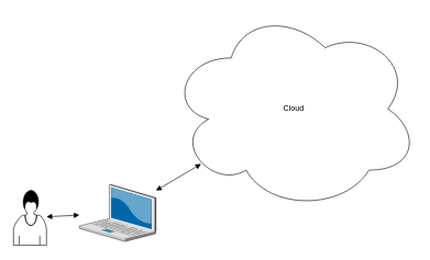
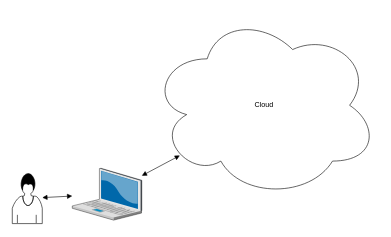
  <mxCell id="0" />
  <mxCell id="1" parent="0" />
  <mxCell id="2" value="" style="shape=mxgraph.bpmn.user_task;html=1;outlineConnect=0;" parent="1" vertex="1"><mxGeometry x="20" y="288.25" width="50" height="84" as="geometry" /></mxCell>
  <mxCell id="3" value="" style="endArrow=block;startArrow=block;endFill=1;startFill=1;html=1;" parent="1" source="2" target="5" edge="1"><mxGeometry width="160" relative="1" as="geometry"><mxPoint x="100" y="234.7" as="sourcePoint" /><mxPoint x="210" y="234.7" as="targetPoint" /></mxGeometry></mxCell>
- <mxCell id="4" value="Cloud" style="ellipse;shape=cloud;whiteSpace=wrap;html=1;align=center;" parent="1" vertex="1"><mxGeometry x="255" y="10" width="380" height="310" as="geometry" /></mxCell>
+ <mxCell id="4" value="Cloud" style="ellipse;shape=cloud;whiteSpace=wrap;html=1;align=center;" parent="1" vertex="1"><mxGeometry x="250" y="20" width="380" height="310" as="geometry" /></mxCell>
  <mxCell id="5" value="" style="verticalLabelPosition=bottom;aspect=fixed;html=1;verticalAlign=top;strokeColor=none;align=center;outlineConnect=0;shape=mxgraph.citrix.laptop_2;" parent="1" vertex="1"><mxGeometry x="120" y="280" width="116" height="86.5" as="geometry" /></mxCell>
  <mxCell id="6" value="" style="endArrow=block;startArrow=block;endFill=1;startFill=1;html=1;entryX=0.13;entryY=0.77;entryDx=0;entryDy=0;entryPerimeter=0;" parent="1" source="5" edge="1" target="4"><mxGeometry width="160" relative="1" as="geometry"><mxPoint x="346" y="259.25" as="sourcePoint" /><mxPoint x="410" y="259" as="targetPoint" /></mxGeometry></mxCell>
